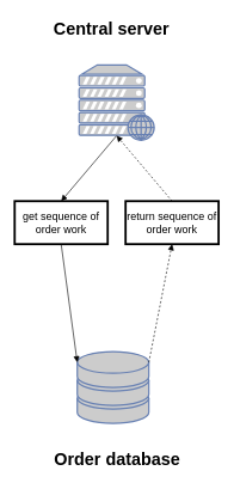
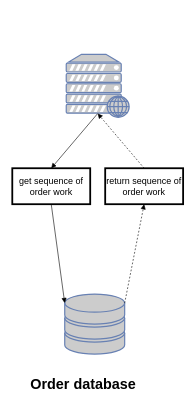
  <mxCell id="0" />
  <mxCell id="1" parent="0" />
  <mxCell id="2" value="" style="fontColor=#0066CC;verticalAlign=top;verticalLabelPosition=bottom;labelPosition=center;align=center;html=1;outlineConnect=0;fillColor=#CCCCCC;strokeColor=#6881B3;gradientColor=none;gradientDirection=north;strokeWidth=2;shape=mxgraph.networks.web_server;" vertex="1" parent="1"><mxGeometry x="110" y="90" width="105" height="105" as="geometry" /></mxCell>
- <mxCell id="3" value="Central server" style="text;strokeColor=none;fillColor=none;html=1;fontSize=24;fontStyle=1;verticalAlign=middle;align=center;" vertex="1" parent="1"><mxGeometry x="60" y="20" width="190" height="40" as="geometry" /></mxCell>
  <mxCell id="4" value="" style="fontColor=#0066CC;verticalAlign=top;verticalLabelPosition=bottom;labelPosition=center;align=center;html=1;outlineConnect=0;fillColor=#CCCCCC;strokeColor=#6881B3;gradientColor=none;gradientDirection=north;strokeWidth=2;shape=mxgraph.networks.storage;" vertex="1" parent="1"><mxGeometry x="107.5" y="490" width="100" height="100" as="geometry" /></mxCell>
- <mxCell id="5" value="Order database" style="text;strokeColor=none;fillColor=none;html=1;fontSize=24;fontStyle=1;verticalAlign=middle;align=center;" vertex="1" parent="1"><mxGeometry x="62.5" y="620" width="200" height="40" as="geometry" /></mxCell>
+ <mxCell id="5" value="Order database" style="text;strokeColor=none;fillColor=none;html=1;fontSize=24;fontStyle=1;verticalAlign=middle;align=center;" vertex="1" parent="1"><mxGeometry x="37.5" y="620" width="200" height="40" as="geometry" /></mxCell>
  <mxCell id="6" value="" style="html=1;verticalAlign=bottom;labelBackgroundColor=none;endArrow=block;endFill=1;exitX=0.5;exitY=0.94;exitDx=0;exitDy=0;exitPerimeter=0;entryX=0.5;entryY=0;entryDx=0;entryDy=0;" edge="1" parent="1" source="2" target="7"><mxGeometry width="160" relative="1" as="geometry"><mxPoint x="320" y="250" as="sourcePoint" /><mxPoint x="160" y="270" as="targetPoint" /></mxGeometry></mxCell>
  <mxCell id="7" value="get sequence of order work" style="text;html=1;strokeColor=default;fillColor=none;align=center;verticalAlign=middle;whiteSpace=wrap;rounded=0;rotation=0;fontSize=15;strokeWidth=3;" vertex="1" parent="1"><mxGeometry x="20" y="280" width="130" height="60" as="geometry" /></mxCell>
  <mxCell id="8" value="" style="html=1;verticalAlign=bottom;labelBackgroundColor=none;endArrow=block;endFill=1;dashed=1;fontSize=15;exitX=1;exitY=0.15;exitDx=0;exitDy=0;exitPerimeter=0;entryX=0.5;entryY=1;entryDx=0;entryDy=0;" edge="1" parent="1" source="4" target="10"><mxGeometry width="160" relative="1" as="geometry"><mxPoint x="200" y="220" as="sourcePoint" /><mxPoint x="280" y="360" as="targetPoint" /></mxGeometry></mxCell>
  <mxCell id="9" value="" style="html=1;verticalAlign=bottom;labelBackgroundColor=none;endArrow=block;endFill=1;exitX=0.5;exitY=1;exitDx=0;exitDy=0;entryX=0;entryY=0.15;entryDx=0;entryDy=0;entryPerimeter=0;" edge="1" parent="1" source="7" target="4"><mxGeometry width="160" relative="1" as="geometry"><mxPoint x="162.5" y="198.7" as="sourcePoint" /><mxPoint x="155" y="300" as="targetPoint" /></mxGeometry></mxCell>
  <mxCell id="10" value="return sequence of order work" style="text;html=1;strokeColor=default;fillColor=none;align=center;verticalAlign=middle;whiteSpace=wrap;rounded=0;rotation=0;fontSize=15;strokeWidth=3;" vertex="1" parent="1"><mxGeometry x="175" y="280" width="130" height="60" as="geometry" /></mxCell>
  <mxCell id="11" value="" style="html=1;verticalAlign=bottom;labelBackgroundColor=none;endArrow=block;endFill=1;dashed=1;fontSize=15;exitX=0.5;exitY=0;exitDx=0;exitDy=0;entryX=0.5;entryY=0.94;entryDx=0;entryDy=0;entryPerimeter=0;" edge="1" parent="1" source="10" target="2"><mxGeometry width="160" relative="1" as="geometry"><mxPoint x="210" y="500" as="sourcePoint" /><mxPoint x="250" y="350" as="targetPoint" /></mxGeometry></mxCell>
